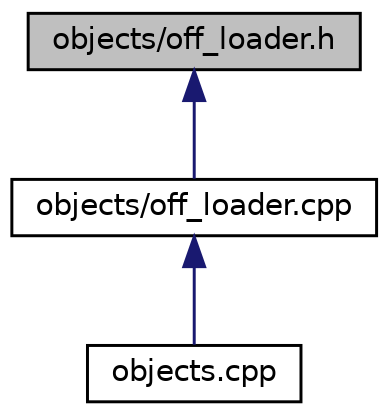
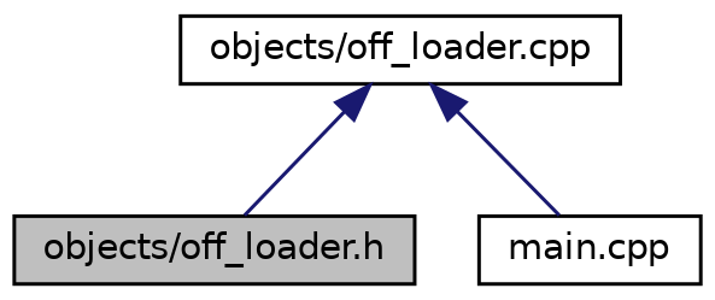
  digraph {
    node [color=black fillcolor=white fontname=Helvetica fontsize=10 shape=record style=filled]
    edge [color=midnightblue dir=back fontname=Helvetica fontsize=10 labelfontname=Helvetica labelfontsize=10 style=solid]
    n1 [fillcolor=grey75 fontcolor=black height=0.2 label="objects/off_loader.h" width=0.4]
    n2 [height=0.2 label="objects/off_loader.cpp" width=0.4]
-   n3 [height=0.2 label="objects.cpp" width=0.4]
-   n1 -> n2
+   n3 [height=0.2 label="main.cpp" width=0.4]
+   n2 -> n1
    n2 -> n3
  }
